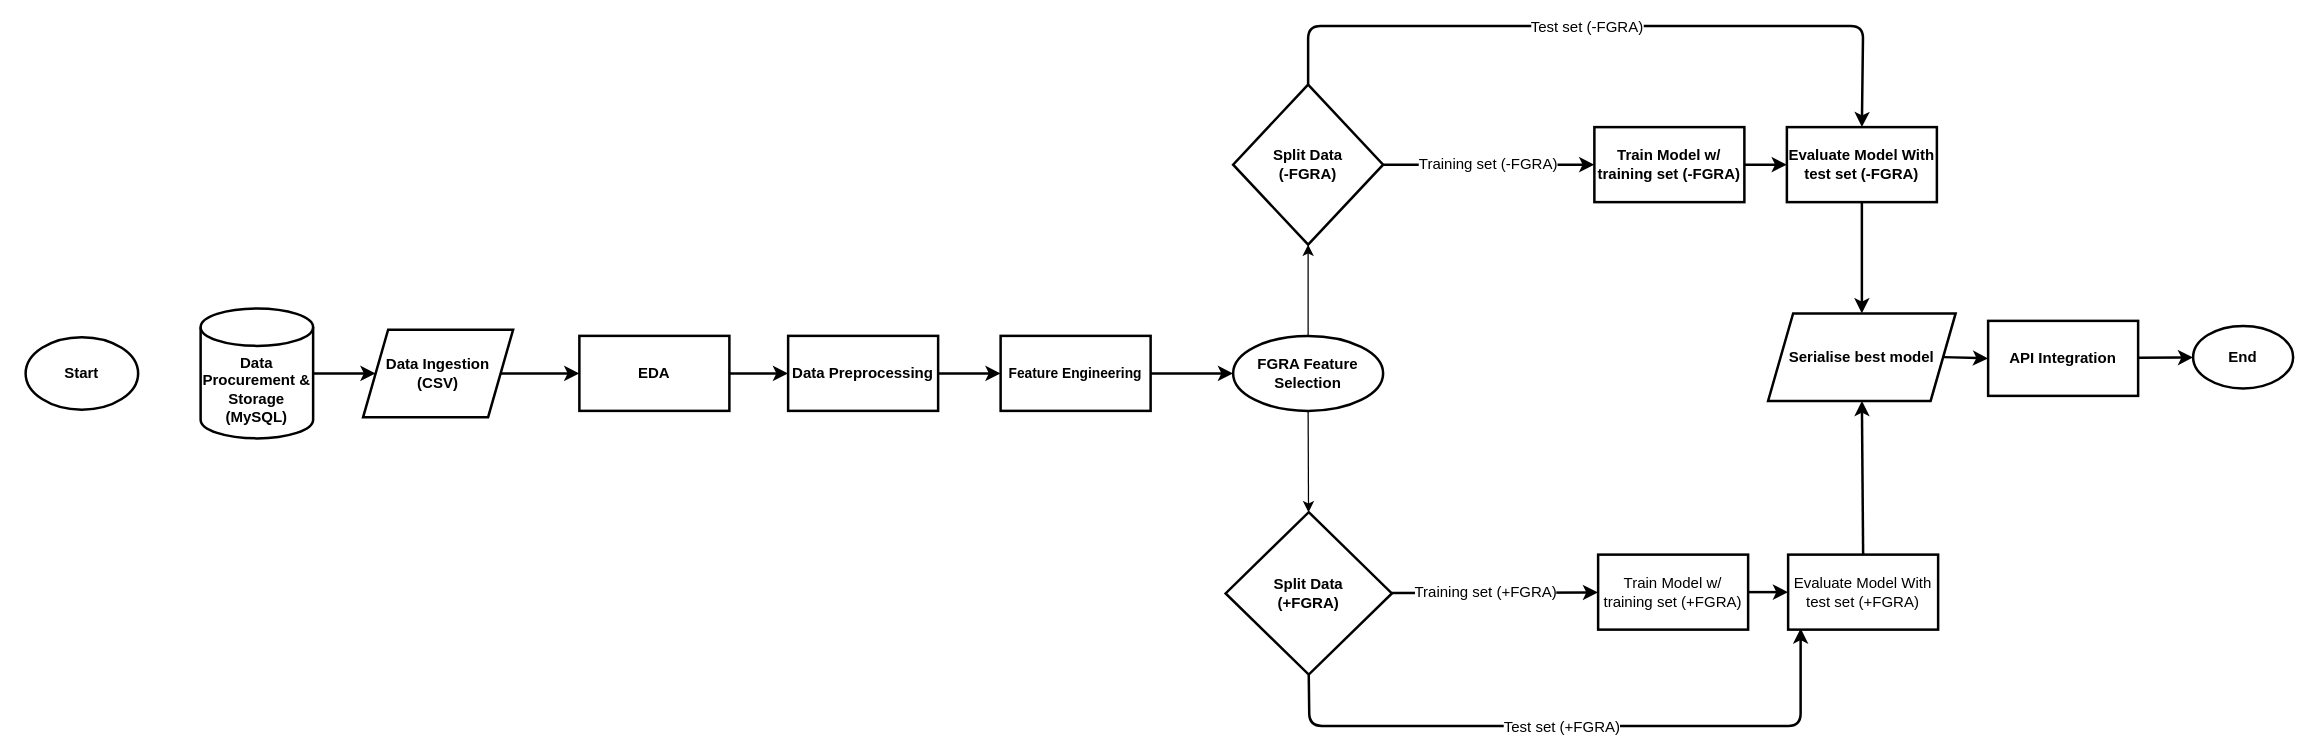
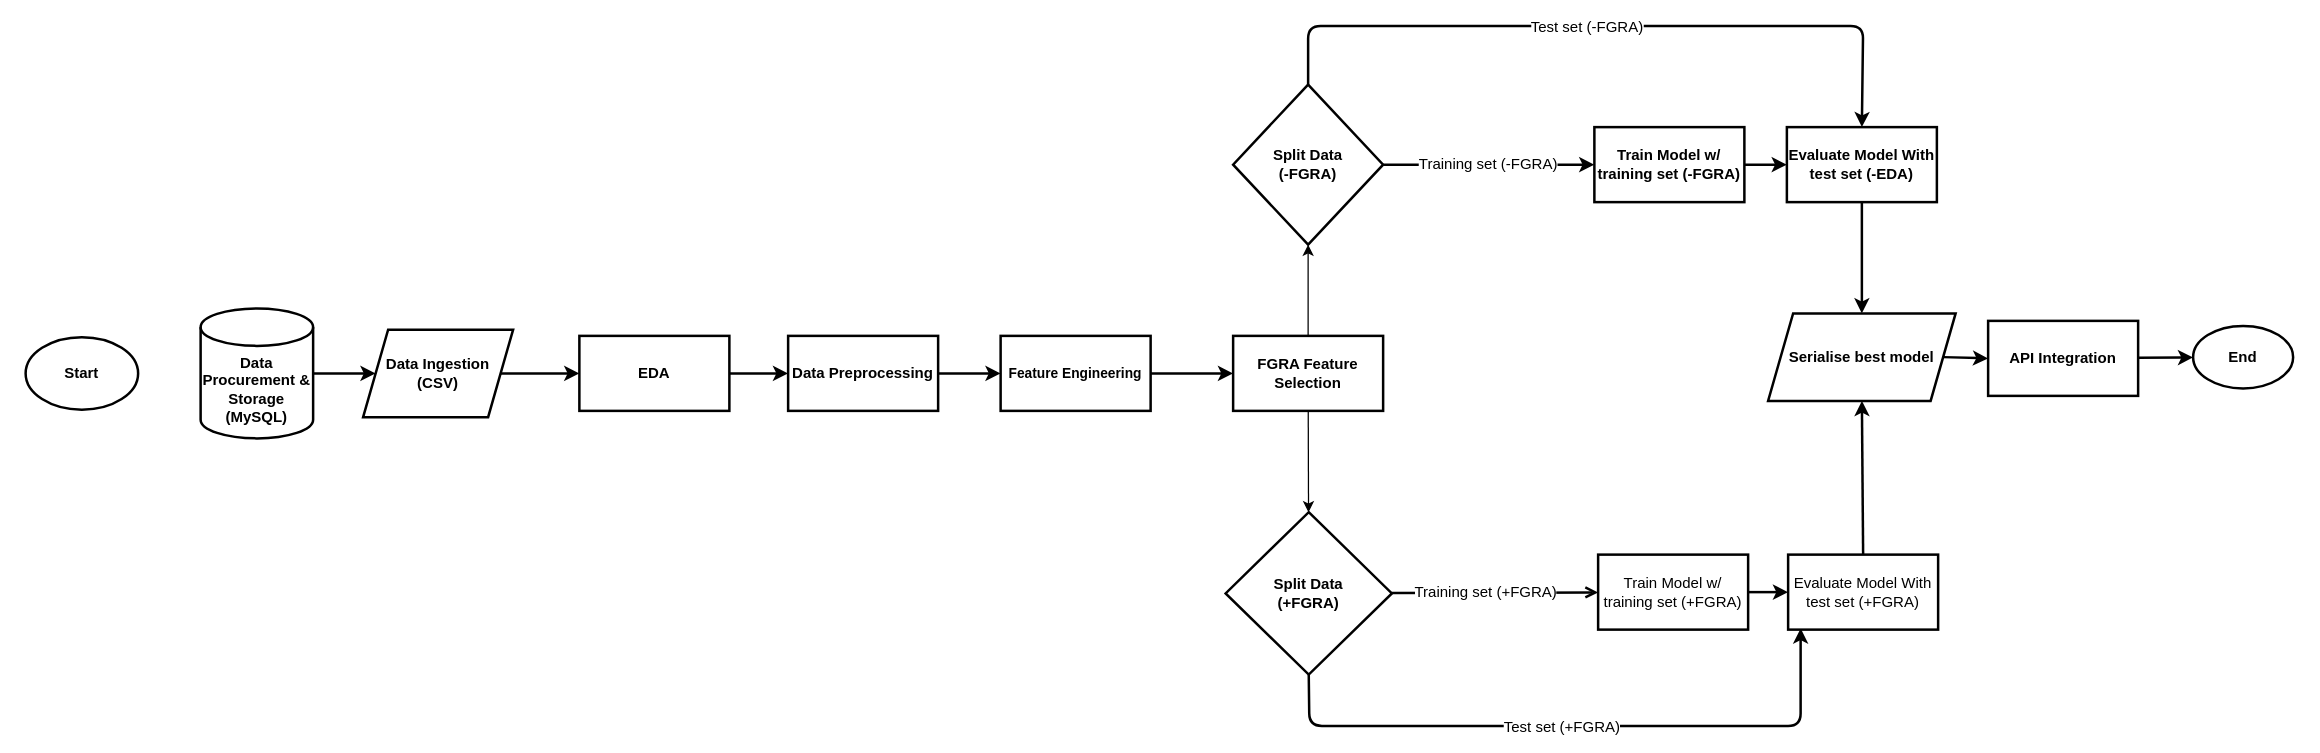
  <mxCell id="0" />
  <mxCell id="1" parent="0" />
  <mxCell id="2" value="&lt;b&gt;Start&lt;/b&gt;" style="ellipse;whiteSpace=wrap;html=1;strokeWidth=2;" vertex="1" parent="1"><mxGeometry x="20" y="269" width="90" height="58" as="geometry" /></mxCell>
  <mxCell id="3" value="&lt;b&gt;End&lt;/b&gt;" style="ellipse;whiteSpace=wrap;html=1;strokeWidth=2;" vertex="1" parent="1"><mxGeometry x="1754" y="260" width="80" height="50" as="geometry" /></mxCell>
  <mxCell id="4" value="" style="edgeStyle=none;html=1;" edge="1" parent="1" source="6" target="21"><mxGeometry relative="1" as="geometry" /></mxCell>
  <mxCell id="5" value="" style="edgeStyle=none;html=1;" edge="1" parent="1" source="6" target="26"><mxGeometry relative="1" as="geometry" /></mxCell>
- <mxCell id="6" value="&lt;b&gt;FGRA Feature Selection&lt;/b&gt;" style="ellipse;whiteSpace=wrap;html=1;strokeWidth=2;" vertex="1" parent="1"><mxGeometry x="986" y="268" width="120" height="60" as="geometry" /></mxCell>
+ <mxCell id="6" value="&lt;b&gt;FGRA Feature Selection&lt;/b&gt;" style="rounded=0;whiteSpace=wrap;html=1;strokeWidth=2;" vertex="1" parent="1"><mxGeometry x="986" y="268" width="120" height="60" as="geometry" /></mxCell>
  <mxCell id="7" value="" style="edgeStyle=none;html=1;strokeWidth=2;" edge="1" parent="1" source="8" target="10"><mxGeometry relative="1" as="geometry" /></mxCell>
  <mxCell id="8" value="&lt;b&gt;EDA&lt;/b&gt;" style="rounded=0;whiteSpace=wrap;html=1;strokeWidth=2;" vertex="1" parent="1"><mxGeometry x="463" y="268" width="120" height="60" as="geometry" /></mxCell>
  <mxCell id="9" value="" style="edgeStyle=none;html=1;strokeWidth=2;" edge="1" parent="1" source="10" target="12"><mxGeometry relative="1" as="geometry" /></mxCell>
  <mxCell id="10" value="&lt;b&gt;Data Preprocessing&lt;/b&gt;" style="rounded=0;whiteSpace=wrap;html=1;strokeWidth=2;" vertex="1" parent="1"><mxGeometry x="630" y="268" width="120" height="60" as="geometry" /></mxCell>
  <mxCell id="11" value="" style="edgeStyle=none;html=1;strokeWidth=2;" edge="1" parent="1" source="12" target="6"><mxGeometry relative="1" as="geometry" /></mxCell>
  <mxCell id="12" value="&lt;font style=&quot;font-size: 11px;&quot;&gt;&lt;b&gt;Feature Engineering&lt;/b&gt;&lt;/font&gt;" style="rounded=0;whiteSpace=wrap;html=1;strokeWidth=2;" vertex="1" parent="1"><mxGeometry x="800" y="268" width="120" height="60" as="geometry" /></mxCell>
  <mxCell id="13" value="" style="edgeStyle=none;html=1;strokeWidth=2;" edge="1" parent="1" source="14" target="16"><mxGeometry relative="1" as="geometry" /></mxCell>
  <mxCell id="14" value="&lt;b&gt;Data Procurement &amp;amp; Storage (MySQL)&lt;/b&gt;" style="shape=cylinder3;whiteSpace=wrap;html=1;boundedLbl=1;backgroundOutline=1;size=15;strokeWidth=2;" vertex="1" parent="1"><mxGeometry x="160" y="246" width="90" height="104" as="geometry" /></mxCell>
  <mxCell id="15" value="" style="edgeStyle=none;html=1;strokeWidth=2;" edge="1" parent="1" source="16" target="8"><mxGeometry relative="1" as="geometry" /></mxCell>
  <mxCell id="16" value="&lt;b&gt;Data Ingestion&lt;br&gt;(CSV)&lt;/b&gt;" style="shape=parallelogram;perimeter=parallelogramPerimeter;whiteSpace=wrap;html=1;fixedSize=1;strokeWidth=2;" vertex="1" parent="1"><mxGeometry x="290" y="263" width="120" height="70" as="geometry" /></mxCell>
  <mxCell id="17" value="" style="edgeStyle=none;html=1;strokeWidth=2;" edge="1" parent="1" source="21" target="28"><mxGeometry relative="1" as="geometry" /></mxCell>
  <mxCell id="18" value="Training set (-FGRA)" style="edgeLabel;html=1;align=center;verticalAlign=middle;resizable=0;points=[];fontSize=12;" vertex="1" connectable="0" parent="17"><mxGeometry x="-0.298" y="1" relative="1" as="geometry"><mxPoint x="24" as="offset" /></mxGeometry></mxCell>
  <mxCell id="19" style="edgeStyle=none;html=1;exitX=0.5;exitY=0;exitDx=0;exitDy=0;entryX=0.5;entryY=0;entryDx=0;entryDy=0;strokeWidth=2;" edge="1" parent="1" source="21" target="34"><mxGeometry relative="1" as="geometry"><Array as="points"><mxPoint x="1046" y="20" /><mxPoint x="1490" y="20" /></Array></mxGeometry></mxCell>
  <mxCell id="20" value="Test set (-FGRA)" style="edgeLabel;html=1;align=center;verticalAlign=middle;resizable=0;points=[];fontSize=12;" vertex="1" connectable="0" parent="19"><mxGeometry x="-0.152" relative="1" as="geometry"><mxPoint x="26" as="offset" /></mxGeometry></mxCell>
  <mxCell id="21" value="&lt;b&gt;Split Data &lt;br&gt;(-FGRA)&lt;/b&gt;" style="rhombus;whiteSpace=wrap;html=1;strokeWidth=2;" vertex="1" parent="1"><mxGeometry x="986" y="67" width="120" height="128" as="geometry" /></mxCell>
- <mxCell id="22" value="" style="edgeStyle=none;html=1;strokeWidth=2;" edge="1" parent="1" source="26" target="32"><mxGeometry relative="1" as="geometry" /></mxCell>
+ <mxCell id="22" value="" style="edgeStyle=none;html=1;strokeWidth=2;endArrow=open;" edge="1" parent="1" source="26" target="32"><mxGeometry relative="1" as="geometry" /></mxCell>
  <mxCell id="23" value="Training set (+FGRA)" style="edgeLabel;html=1;align=center;verticalAlign=middle;resizable=0;points=[];fontSize=12;" vertex="1" connectable="0" parent="22"><mxGeometry x="-0.493" y="1" relative="1" as="geometry"><mxPoint x="33" as="offset" /></mxGeometry></mxCell>
  <mxCell id="24" style="edgeStyle=none;html=1;exitX=0.5;exitY=1;exitDx=0;exitDy=0;entryX=0.5;entryY=1;entryDx=0;entryDy=0;strokeWidth=2;" edge="1" parent="1"><mxGeometry relative="1" as="geometry"><mxPoint x="1046.5" y="539" as="sourcePoint" /><mxPoint x="1440" y="502" as="targetPoint" /><Array as="points"><mxPoint x="1047" y="580" /><mxPoint x="1440" y="580" /></Array></mxGeometry></mxCell>
  <mxCell id="25" value="Test set (+FGRA)" style="edgeLabel;html=1;align=center;verticalAlign=middle;resizable=0;points=[];fontSize=12;" vertex="1" connectable="0" parent="24"><mxGeometry x="-0.22" relative="1" as="geometry"><mxPoint x="43" as="offset" /></mxGeometry></mxCell>
  <mxCell id="26" value="&lt;b&gt;Split Data &lt;br&gt;(+FGRA)&lt;/b&gt;" style="rhombus;whiteSpace=wrap;html=1;strokeWidth=2;" vertex="1" parent="1"><mxGeometry x="980" y="409" width="133" height="130" as="geometry" /></mxCell>
  <mxCell id="27" value="" style="edgeStyle=none;html=1;strokeWidth=2;" edge="1" parent="1" source="28" target="34"><mxGeometry relative="1" as="geometry" /></mxCell>
  <mxCell id="28" value="&lt;b&gt;Train Model w/ training set (-FGRA)&lt;/b&gt;" style="rounded=0;whiteSpace=wrap;html=1;strokeWidth=2;" vertex="1" parent="1"><mxGeometry x="1275" y="101" width="120" height="60" as="geometry" /></mxCell>
  <mxCell id="29" style="edgeStyle=none;html=1;exitX=0.5;exitY=0;exitDx=0;exitDy=0;entryX=0.5;entryY=1;entryDx=0;entryDy=0;strokeWidth=2;" edge="1" parent="1" source="30" target="38"><mxGeometry relative="1" as="geometry" /></mxCell>
  <mxCell id="30" value="Evaluate Model With test set (+FGRA)" style="rounded=0;whiteSpace=wrap;html=1;strokeWidth=2;" vertex="1" parent="1"><mxGeometry x="1430" y="443" width="120" height="60" as="geometry" /></mxCell>
  <mxCell id="31" style="edgeStyle=none;html=1;exitX=1;exitY=0.5;exitDx=0;exitDy=0;strokeWidth=2;" edge="1" parent="1" source="32" target="30"><mxGeometry relative="1" as="geometry" /></mxCell>
  <mxCell id="32" value="Train Model w/ training set (+FGRA)" style="rounded=0;whiteSpace=wrap;html=1;strokeWidth=2;" vertex="1" parent="1"><mxGeometry x="1278" y="443" width="120" height="60" as="geometry" /></mxCell>
  <mxCell id="33" value="" style="edgeStyle=none;html=1;strokeWidth=2;" edge="1" parent="1" source="34" target="38"><mxGeometry relative="1" as="geometry" /></mxCell>
- <mxCell id="34" value="&lt;b&gt;&lt;font style=&quot;font-size: 12px;&quot;&gt;Evaluate Model With test set (-FGRA)&lt;/font&gt;&lt;/b&gt;" style="rounded=0;whiteSpace=wrap;html=1;strokeWidth=2;" vertex="1" parent="1"><mxGeometry x="1429" y="101" width="120" height="60" as="geometry" /></mxCell>
+ <mxCell id="34" value="&lt;b&gt;&lt;font style=&quot;font-size: 12px;&quot;&gt;Evaluate Model With test set (-EDA)&lt;/font&gt;&lt;/b&gt;" style="rounded=0;whiteSpace=wrap;html=1;strokeWidth=2;" vertex="1" parent="1"><mxGeometry x="1429" y="101" width="120" height="60" as="geometry" /></mxCell>
  <mxCell id="35" value="" style="edgeStyle=none;html=1;strokeWidth=2;" edge="1" parent="1" source="36" target="3"><mxGeometry relative="1" as="geometry" /></mxCell>
  <mxCell id="36" value="&lt;b&gt;API Integration&lt;/b&gt;" style="rounded=0;whiteSpace=wrap;html=1;strokeWidth=2;" vertex="1" parent="1"><mxGeometry x="1590" y="256" width="120" height="60" as="geometry" /></mxCell>
  <mxCell id="37" style="edgeStyle=none;html=1;exitX=1;exitY=0.5;exitDx=0;exitDy=0;entryX=0;entryY=0.5;entryDx=0;entryDy=0;strokeWidth=2;" edge="1" parent="1" source="38" target="36"><mxGeometry relative="1" as="geometry" /></mxCell>
  <mxCell id="38" value="&lt;b&gt;&lt;font style=&quot;font-size: 12px;&quot;&gt;Serialise best model&lt;/font&gt;&lt;/b&gt;" style="shape=parallelogram;perimeter=parallelogramPerimeter;whiteSpace=wrap;html=1;fixedSize=1;strokeWidth=2;" vertex="1" parent="1"><mxGeometry x="1414" y="250" width="150" height="70" as="geometry" /></mxCell>
